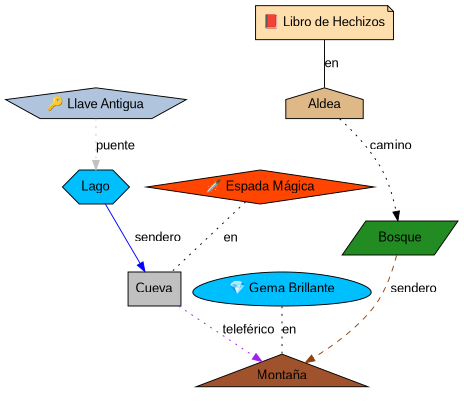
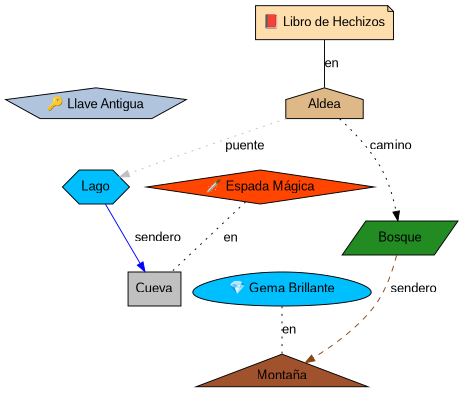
  digraph {
    fontname=Arial
    rankdir=TB
    splines=true
    node [fillcolor=deepskyblue fontname=Arial style=filled]
    edge [fontname=Arial style=dotted]
    n1 [fillcolor=burlywood label=Aldea shape=house]
    n2 [fillcolor=forestgreen label=Bosque shape=parallelogram]
    n3 [label=Lago shape=hexagon]
    n4 [fillcolor=sienna label="Montaña" shape=triangle]
    n5 [fillcolor=gray label=Cueva shape=box]
    n6 [fillcolor=lightsteelblue label="🔑 Llave Antigua" shape=pentagon]
    n7 [fillcolor=orangered label="🗡️ Espada Mágica" shape=diamond]
    n8 [fillcolor=navajowhite label="📕 Libro de Hechizos" shape=note]
    n9 [label="💎 Gema Brillante" shape=egg]
    n1 -> n2 [color=black label=camino]
-   n6 -> n3 [color=gray label=puente]
+   n1 -> n3 [color=gray label=puente]
    n2 -> n4 [color=saddlebrown label=sendero style=dashed]
    n3 -> n5 [color=blue label=sendero style=solid]
-   n5 -> n4 [color=purple label="teleférico"]
    n7 -> n5 [dir=none label=en]
    n8 -> n1 [dir=none label=en style=solid]
    n9 -> n4 [dir=none label=en]
  }
